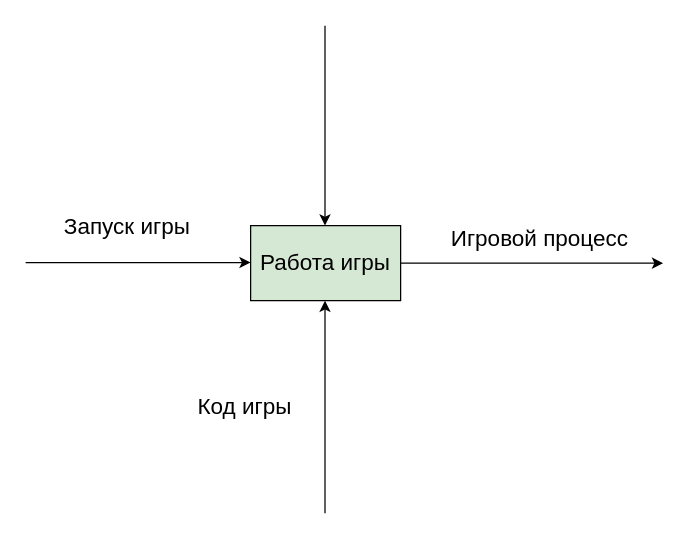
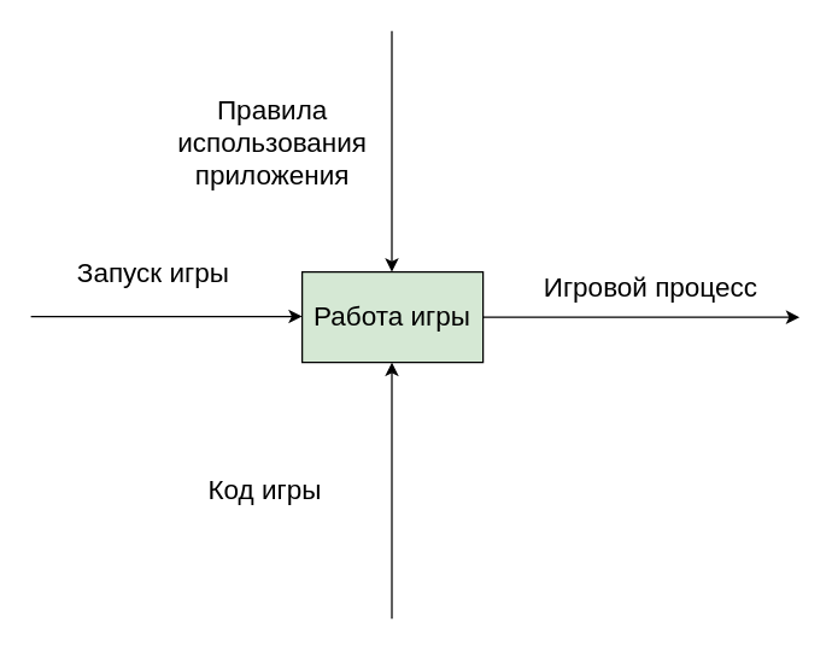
  <mxCell id="0" />
  <mxCell id="1" parent="0" />
  <mxCell id="2" value="Работа игры" style="rounded=0;whiteSpace=wrap;html=1;fontSize=18;fillColor=#d5e8d4;" parent="1" vertex="1"><mxGeometry x="200" y="180" width="120" height="60" as="geometry" /></mxCell>
  <mxCell id="3" value="" style="endArrow=classic;html=1;rounded=0;fontSize=18;" parent="1" edge="1"><mxGeometry width="50" height="50" relative="1" as="geometry"><mxPoint x="20" y="209.5" as="sourcePoint" /><mxPoint x="200" y="209.5" as="targetPoint" /></mxGeometry></mxCell>
  <mxCell id="4" value="Запуск игры" style="edgeLabel;html=1;align=center;verticalAlign=middle;resizable=0;points=[];fontSize=18;" parent="3" vertex="1" connectable="0"><mxGeometry x="-0.273" y="3" relative="1" as="geometry"><mxPoint x="15" y="-26" as="offset" /></mxGeometry></mxCell>
  <mxCell id="5" value="" style="endArrow=classic;html=1;rounded=0;fontSize=18;" parent="1" edge="1"><mxGeometry width="50" height="50" relative="1" as="geometry"><mxPoint x="259.5" y="410" as="sourcePoint" /><mxPoint x="259.5" y="240" as="targetPoint" /></mxGeometry></mxCell>
- <mxCell id="6" value="Код игры" style="text;html=1;align=center;verticalAlign=middle;resizable=0;points=[];autosize=1;strokeColor=none;fillColor=none;fontSize=18;" parent="1" vertex="1"><mxGeometry x="150" y="310" width="90" height="30" as="geometry" /></mxCell>
+ <mxCell id="6" value="Код игры" style="text;html=1;align=center;verticalAlign=middle;resizable=0;points=[];autosize=1;strokeColor=none;fillColor=none;fontSize=18;" parent="1" vertex="1"><mxGeometry x="130" y="310" width="90" height="30" as="geometry" /></mxCell>
  <mxCell id="7" value="" style="endArrow=classic;html=1;rounded=0;fontSize=18;" parent="1" edge="1"><mxGeometry width="50" height="50" relative="1" as="geometry"><mxPoint x="320" y="210" as="sourcePoint" /><mxPoint x="530" y="210" as="targetPoint" /></mxGeometry></mxCell>
  <mxCell id="8" value="Игровой процесс" style="edgeLabel;html=1;align=center;verticalAlign=middle;resizable=0;points=[];fontSize=18;" parent="7" vertex="1" connectable="0"><mxGeometry x="-0.177" y="3" relative="1" as="geometry"><mxPoint x="24" y="-17" as="offset" /></mxGeometry></mxCell>
  <mxCell id="9" value="" style="endArrow=classic;html=1;rounded=0;fontSize=18;" parent="1" edge="1"><mxGeometry width="50" height="50" relative="1" as="geometry"><mxPoint x="259.5" y="20" as="sourcePoint" /><mxPoint x="259.5" y="180" as="targetPoint" /></mxGeometry></mxCell>
+ <mxCell id="10" value="Правила &lt;br&gt;использования&lt;br&gt;приложения" style="text;html=1;align=center;verticalAlign=middle;resizable=0;points=[];autosize=1;strokeColor=none;fillColor=none;fontSize=18;" parent="1" vertex="1"><mxGeometry x="110" y="60" width="140" height="70" as="geometry" /></mxCell>
